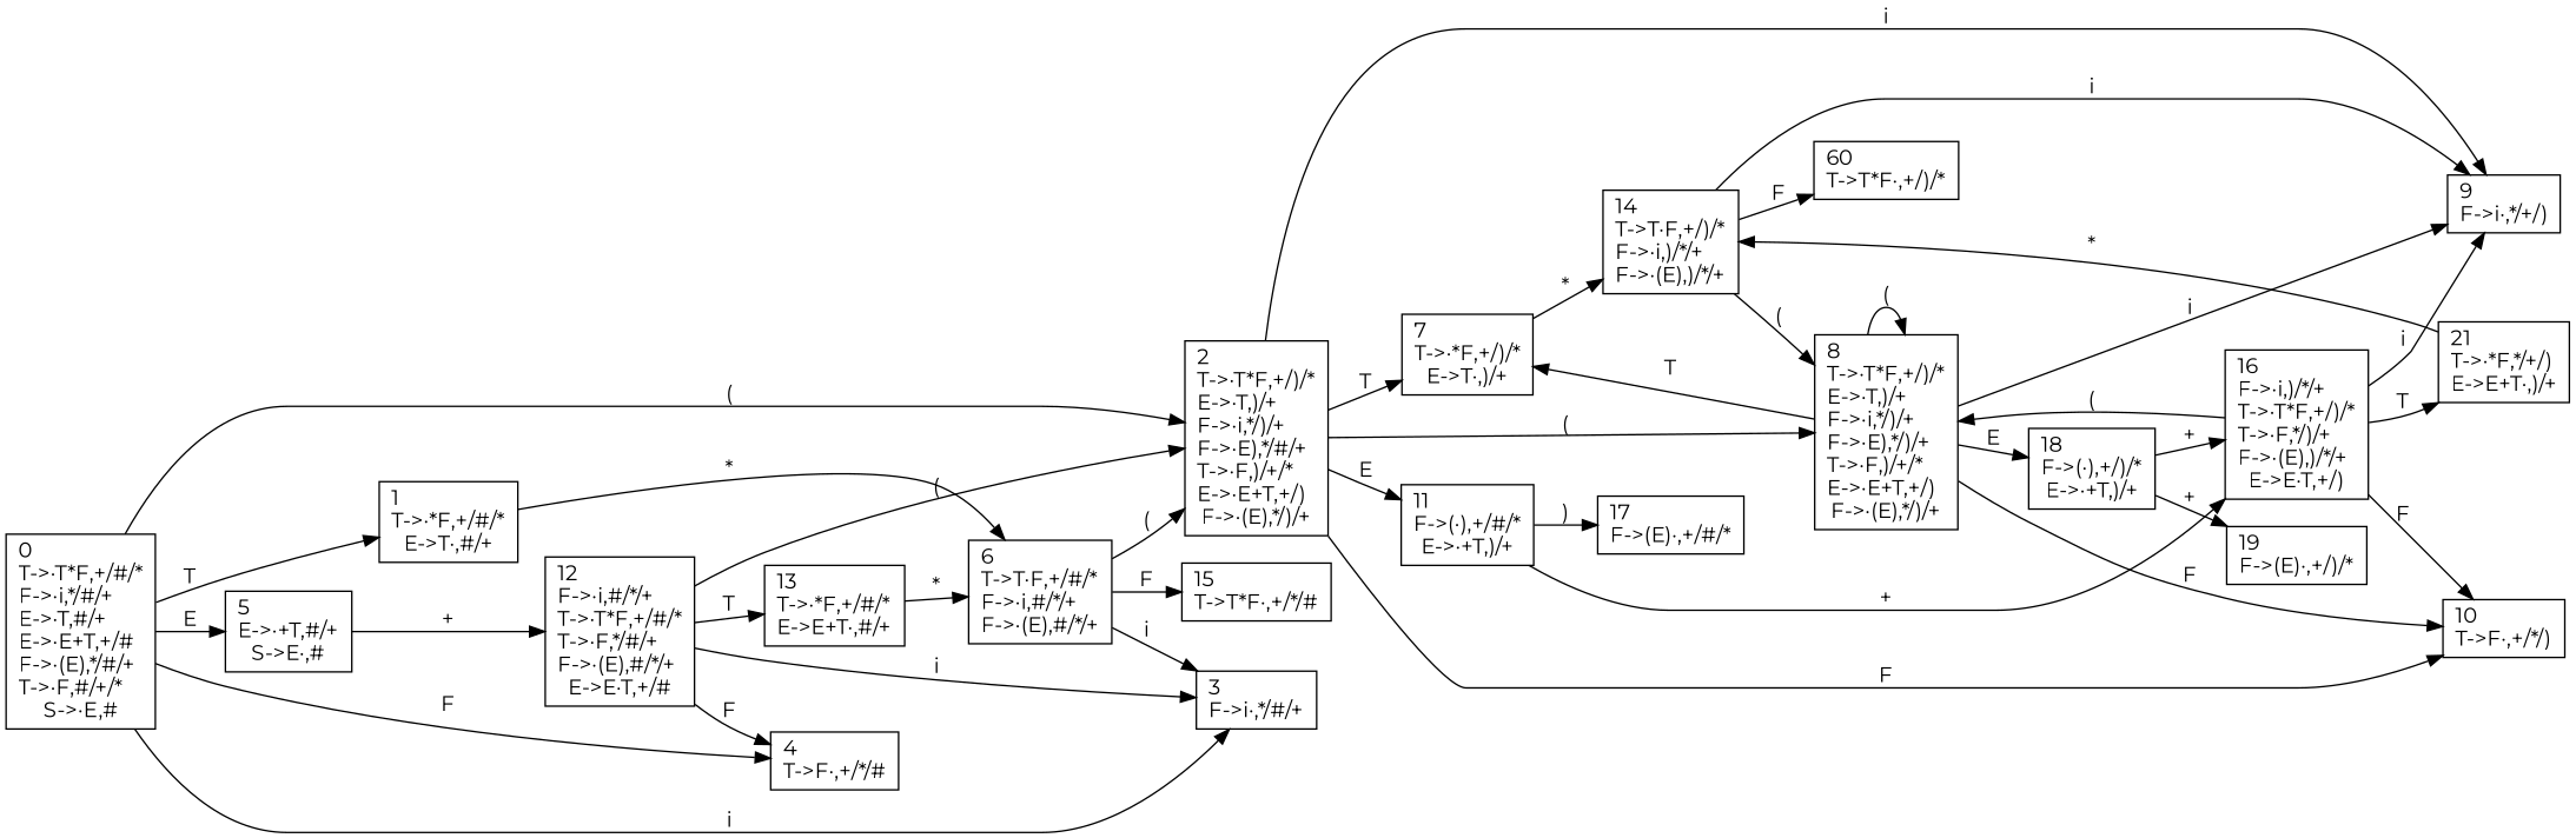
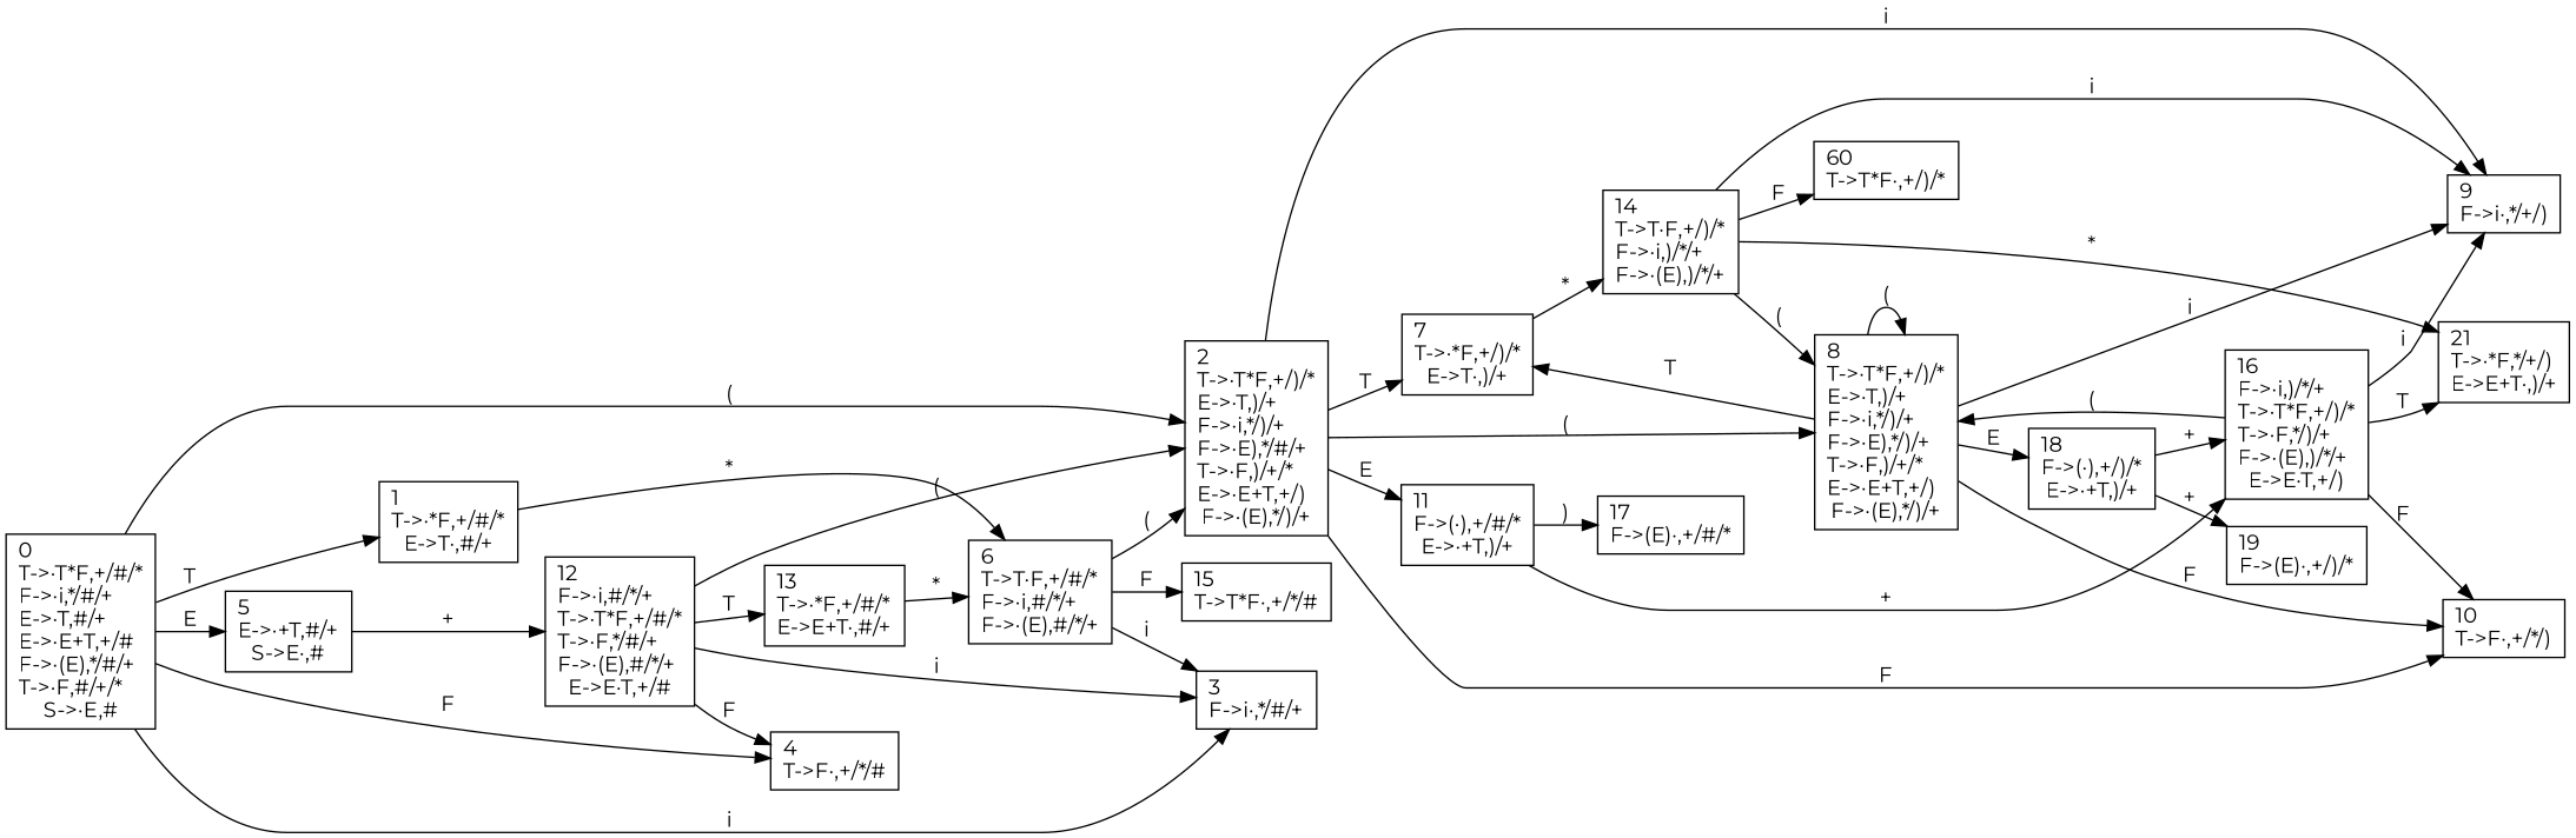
  digraph {
    fontname=Montserrat
    rankdir=LR
    node [fontname=Montserrat shape=box]
    edge [fontname=Montserrat]
    n1 [label="0\lT->·T*F,+/#/*\lF->·i,*/#/+\lE->·T,#/+\lE->·E+T,+/#\lF->·(E),*/#/+\lT->·F,#/+/*\lS->·E,#"]
    n2 [label="1\lT->·*F,+/#/*\lE->T·,#/+"]
    n3 [label="2\lT->·T*F,+/)/*\lE->·T,)/+\lF->·i,*/)/+\lF->·E),*/#/+\lT->·F,)/+/*\lE->·E+T,+/)\lF->·(E),*/)/+"]
    n4 [label="3\lF->i·,*/#/+"]
    n5 [label="4\lT->F·,+/*/#"]
    n6 [label="5\lE->·+T,#/+\lS->E·,#"]
    n7 [label="6\lT->T·F,+/#/*\lF->·i,#/*/+\lF->·(E),#/*/+"]
    n8 [label="7\lT->·*F,+/)/*\lE->T·,)/+"]
    n9 [label="8\lT->·T*F,+/)/*\lE->·T,)/+\lF->·i,*/)/+\lF->·E),*/)/+\lT->·F,)/+/*\lE->·E+T,+/)\lF->·(E),*/)/+"]
    n10 [label="9\lF->i·,*/+/)"]
    n11 [label="10\lT->F·,+/*/)"]
    n12 [label="11\lF->(·),+/#/*\lE->·+T,)/+"]
    n13 [label="12\lF->·i,#/*/+\lT->·T*F,+/#/*\lT->·F,*/#/+\lF->·(E),#/*/+\lE->E·T,+/#"]
    n14 [label="15\lT->T*F·,+/*/#"]
    n15 [label="14\lT->T·F,+/)/*\lF->·i,)/*/+\lF->·(E),)/*/+"]
    n16 [label="18\lF->(·),+/)/*\lE->·+T,)/+"]
    n17 [label="16\lF->·i,)/*/+\lT->·T*F,+/)/*\lT->·F,*/)/+\lF->·(E),)/*/+\lE->E·T,+/)"]
    n18 [label="17\lF->(E)·,+/#/*"]
    n19 [label="13\lT->·*F,+/#/*\lE->E+T·,#/+"]
    n20 [label="60\lT->T*F·,+/)/*"]
    n21 [label="19\lF->(E)·,+/)/*"]
    n22 [label="21\lT->·*F,*/+/)\lE->E+T·,)/+"]
    n1 -> n2 [label=T]
    n1 -> n3 [label="("]
    n1 -> n4 [label=i]
    n1 -> n5 [label=F]
    n1 -> n6 [label=E]
    n2 -> n7 [label="*"]
    n3 -> n8 [label=T]
    n3 -> n9 [label="("]
    n3 -> n10 [label=i]
    n3 -> n11 [label=F]
    n3 -> n12 [label=E]
    n6 -> n13 [label="+"]
    n7 -> n3 [label="("]
    n7 -> n4 [label=i]
    n7 -> n14 [label=F]
    n8 -> n15 [label="*"]
    n9 -> n8 [label=T]
    n9 -> n9 [label="("]
    n9 -> n10 [label=i]
    n9 -> n11 [label=F]
    n9 -> n16 [label=E]
    n12 -> n17 [label="+"]
    n12 -> n18 [label=")"]
    n13 -> n3 [label="("]
    n13 -> n4 [label=i]
    n13 -> n5 [label=F]
    n13 -> n19 [label=T]
    n15 -> n9 [label="("]
    n15 -> n10 [label=i]
    n15 -> n20 [label=F]
    n16 -> n17 [label="+"]
    n16 -> n21 [label="+"]
    n17 -> n9 [label="("]
    n17 -> n10 [label=i]
    n17 -> n11 [label=F]
    n17 -> n22 [label=T]
    n19 -> n7 [label="*"]
-   n22 -> n15 [label="*"]
+   n15 -> n22 [label="*"]
  }
